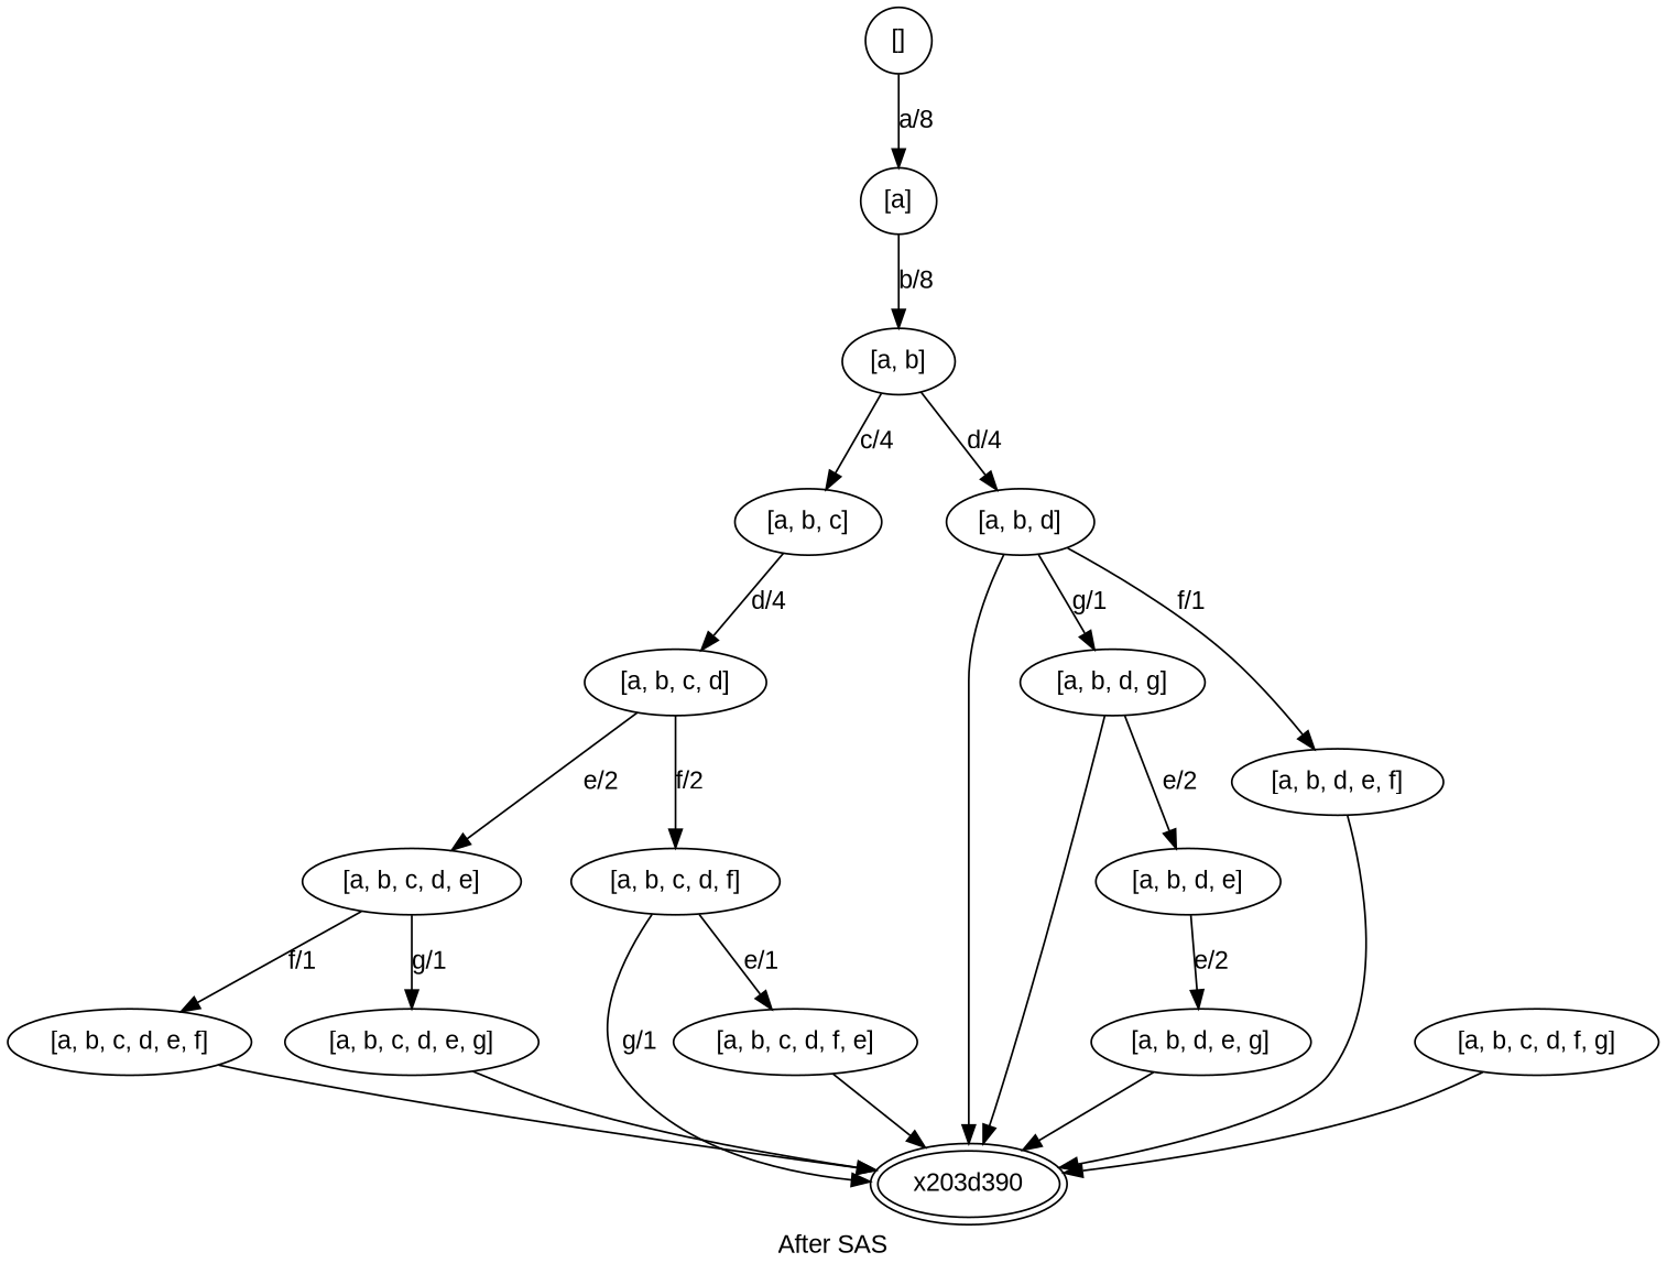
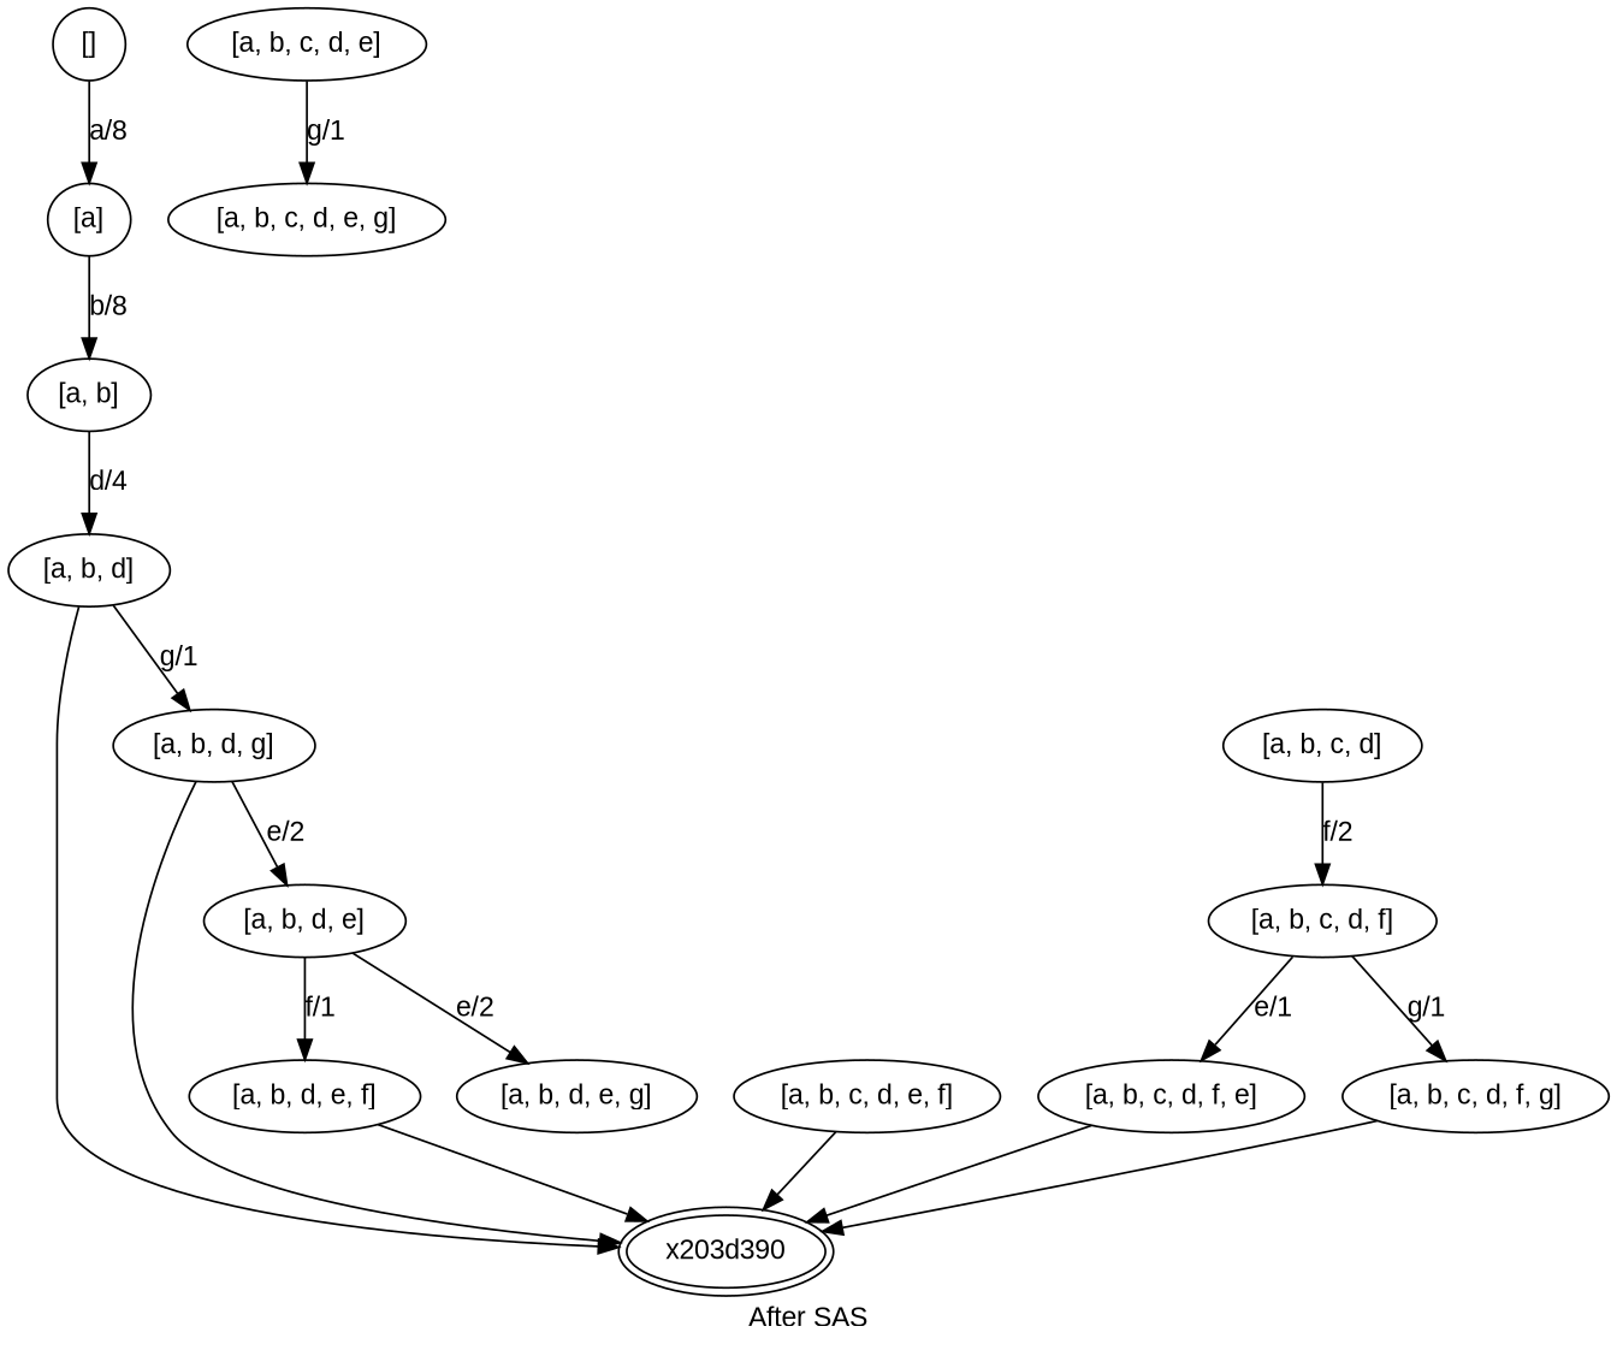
  digraph {
    fontname="Liberation Sans"
    label="After SAS"
    node [fontname="Liberation Sans"]
    edge [fontname="Liberation Sans"]
    n1 [label="[]" width=0.5]
    n2 [label="[a]" width=0.5]
    n3 [label="[a, b]" width=0.5]
-   n4 [label="[a, b, c]" width=0.5]
    n5 [label="[a, b, d]" width=0.5]
    n6 [label="[a, b, c, d]" width=0.5]
    n7 [label=x203d390 peripheries=2 width=0.5]
    n8 [label="[a, b, d, g]" width=0.5]
    n9 [label="[a, b, c, d, e]" width=0.5]
    n10 [label="[a, b, c, d, f]" width=0.5]
    n11 [label="[a, b, c, d, e, f]" width=0.5]
    n12 [label="[a, b, c, d, e, g]" width=0.5]
    n13 [label="[a, b, c, d, f, e]" width=0.5]
    n14 [label="[a, b, c, d, f, g]" width=0.5]
    n15 [label="[a, b, d, e]" width=0.5]
    n16 [label="[a, b, d, e, f]" width=0.5]
    n17 [label="[a, b, d, e, g]" width=0.5]
    n1 -> n2 [label="a/8"]
    n2 -> n3 [label="b/8"]
-   n3 -> n4 [label="c/4"]
    n3 -> n5 [label="d/4"]
-   n4 -> n6 [label="d/4"]
    n5 -> n7
    n5 -> n8 [label="g/1"]
-   n6 -> n9 [label="e/2"]
    n6 -> n10 [label="f/2"]
    n8 -> n7
    n8 -> n15 [label="e/2"]
-   n9 -> n11 [label="f/1"]
    n9 -> n12 [label="g/1"]
    n10 -> n13 [label="e/1"]
-   n10 -> n7 [label="g/1"]
+   n10 -> n14 [label="g/1"]
    n11 -> n7
-   n12 -> n7
    n13 -> n7
    n14 -> n7
-   n5 -> n16 [label="f/1"]
+   n15 -> n16 [label="f/1"]
    n15 -> n17 [label="e/2"]
    n16 -> n7
-   n17 -> n7
  }
